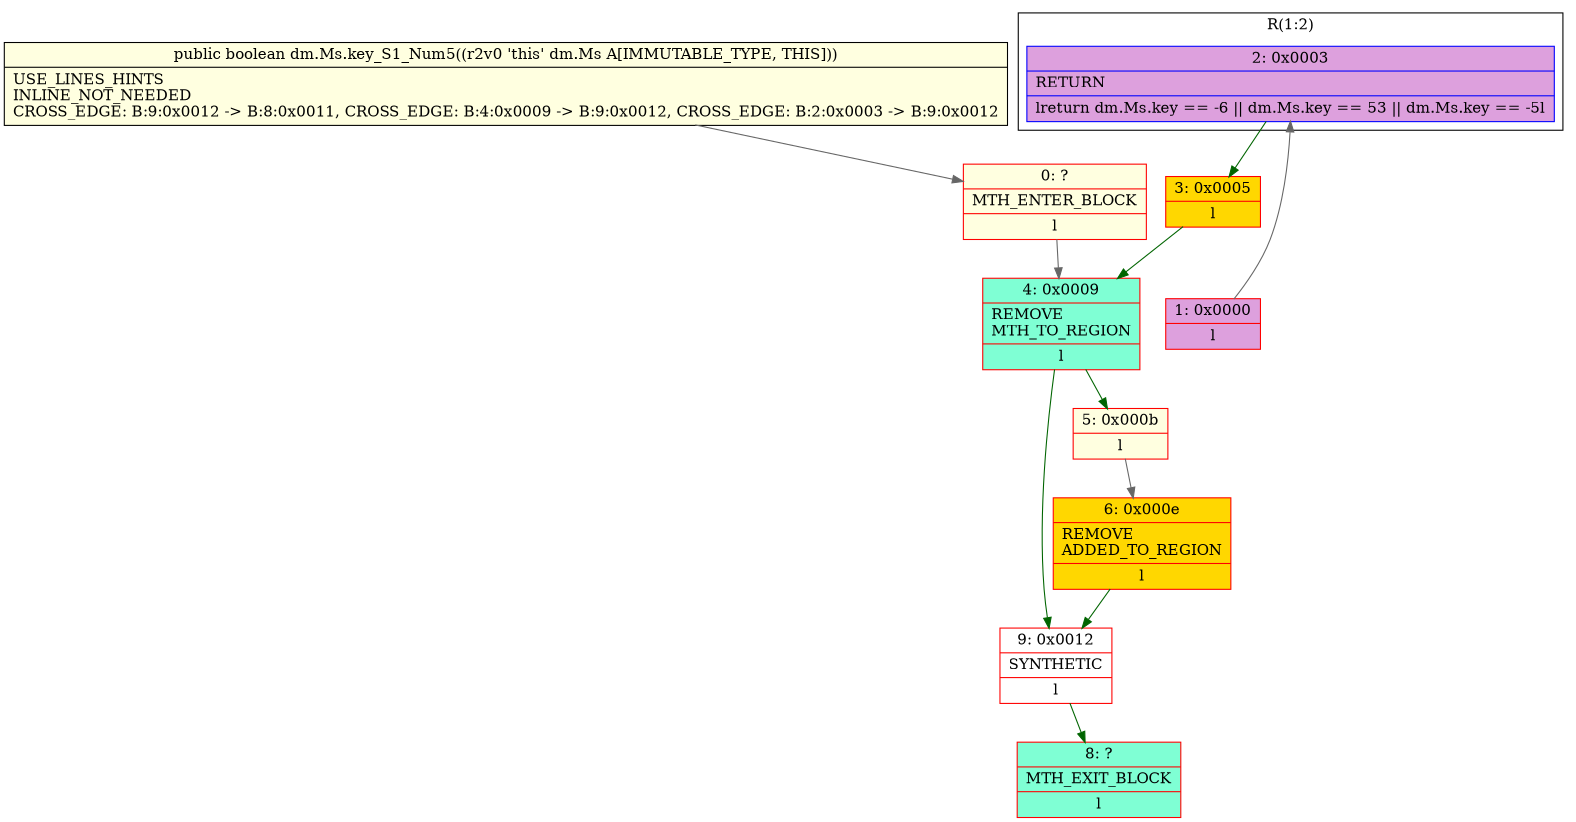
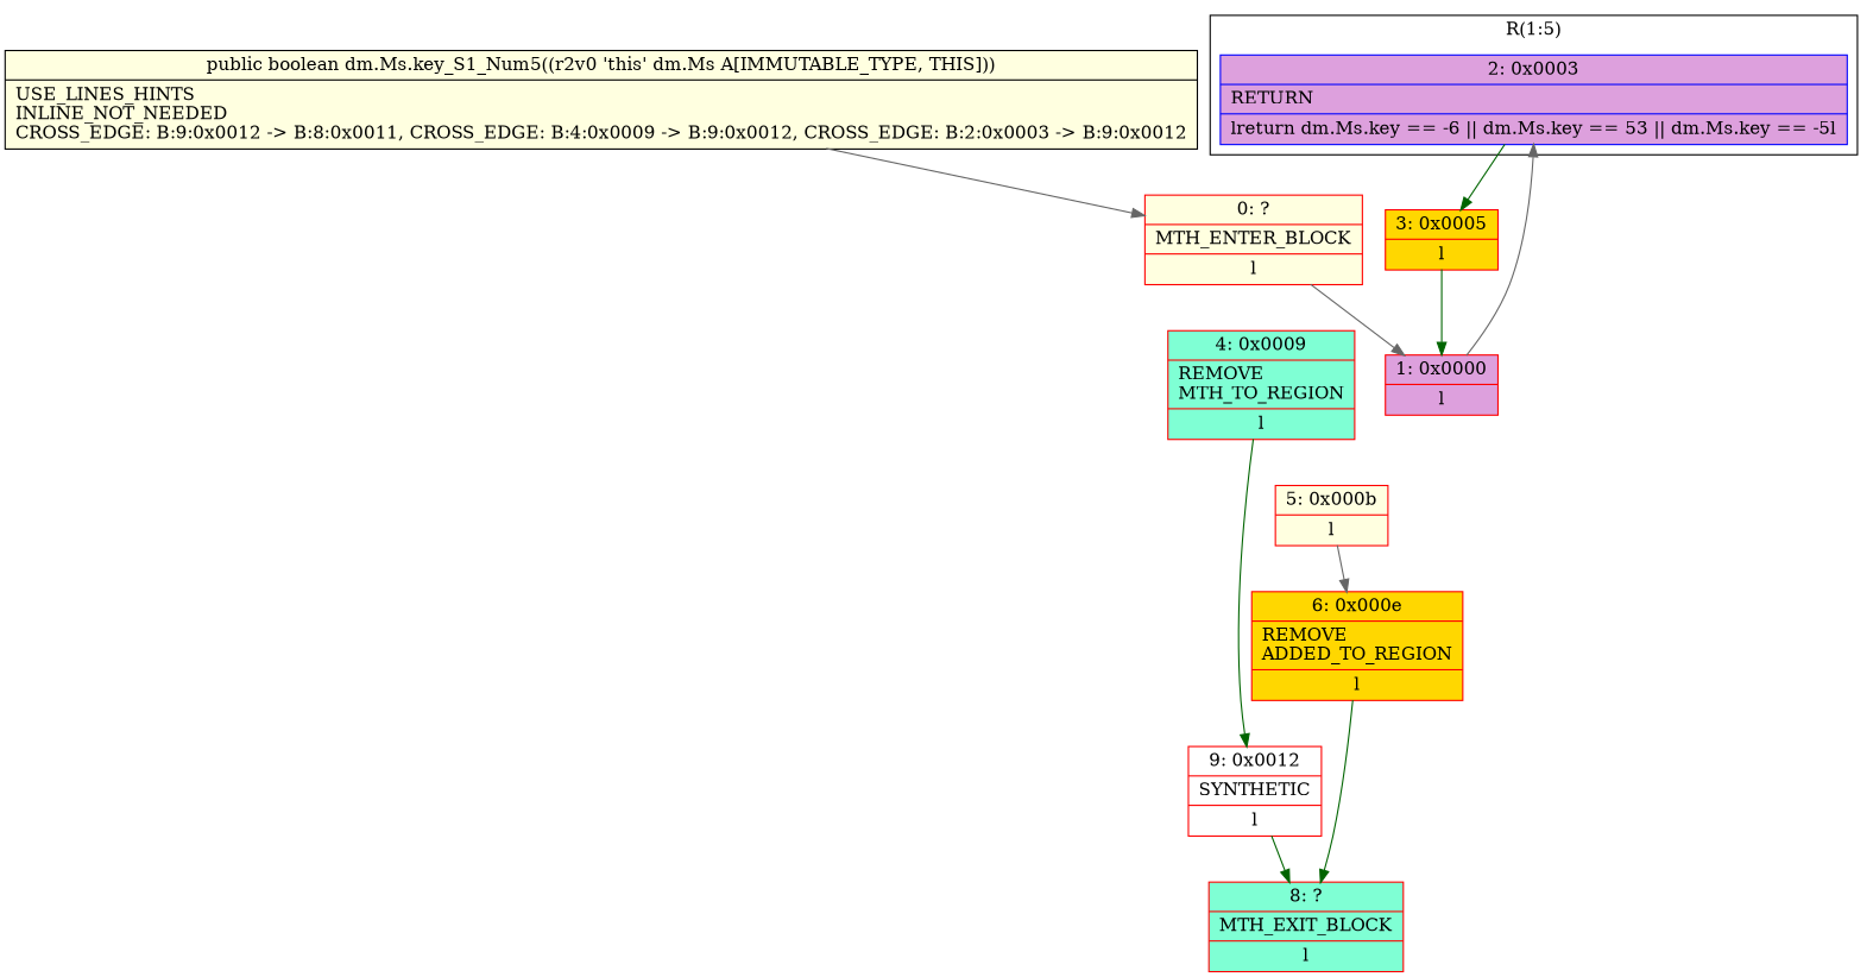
  digraph {
    node [color=red fillcolor=lightyellow shape=record style=filled]
    edge [color=darkgreen]
    n1 [color=blue fillcolor=plum label="{2\:\ 0x0003|RETURN\l|lreturn dm.Ms.key == \-6 \|\| dm.Ms.key == 53 \|\| dm.Ms.key == \-5l}"]
    n2 [fillcolor=gold label="{3\:\ 0x0005|l}"]
    n3 [fillcolor=aquamarine label="{4\:\ 0x0009|REMOVE\lMTH_TO_REGION\l|l}"]
    n4 [fillcolor=white label="{9\:\ 0x0012|SYNTHETIC\l|l}"]
    n5 [fillcolor=aquamarine label="{8\:\ ?|MTH_EXIT_BLOCK\l|l}"]
    n6 [label="{0\:\ ?|MTH_ENTER_BLOCK\l|l}"]
    n7 [fillcolor=plum label="{1\:\ 0x0000|l}"]
    n8 [label="{5\:\ 0x000b|l}"]
    n9 [fillcolor=gold label="{6\:\ 0x000e|REMOVE\lADDED_TO_REGION\l|l}"]
    n10 [label="{public boolean dm.Ms.key_S1_Num5((r2v0 'this' dm.Ms A[IMMUTABLE_TYPE, THIS]))  | USE_LINES_HINTS\lINLINE_NOT_NEEDED\lCROSS_EDGE: B:9:0x0012 \-\> B:8:0x0011, CROSS_EDGE: B:4:0x0009 \-\> B:9:0x0012, CROSS_EDGE: B:2:0x0003 \-\> B:9:0x0012\l}" color=""]
    subgraph cluster_1 {
-     label="R(1:2)"
+     label="R(1:5)"
      n1
    }
    n1 -> n2
-   n2 -> n3
+   n2 -> n7
    n3 -> n4
-   n3 -> n8
    n4 -> n5
-   n6 -> n3 [color=gray40]
+   n6 -> n7 [color=gray40]
    n7 -> n1 [color=gray40]
    n8 -> n9 [color=gray40]
-   n9 -> n4
+   n9 -> n5
    n10 -> n6 [color=gray40]
  }
